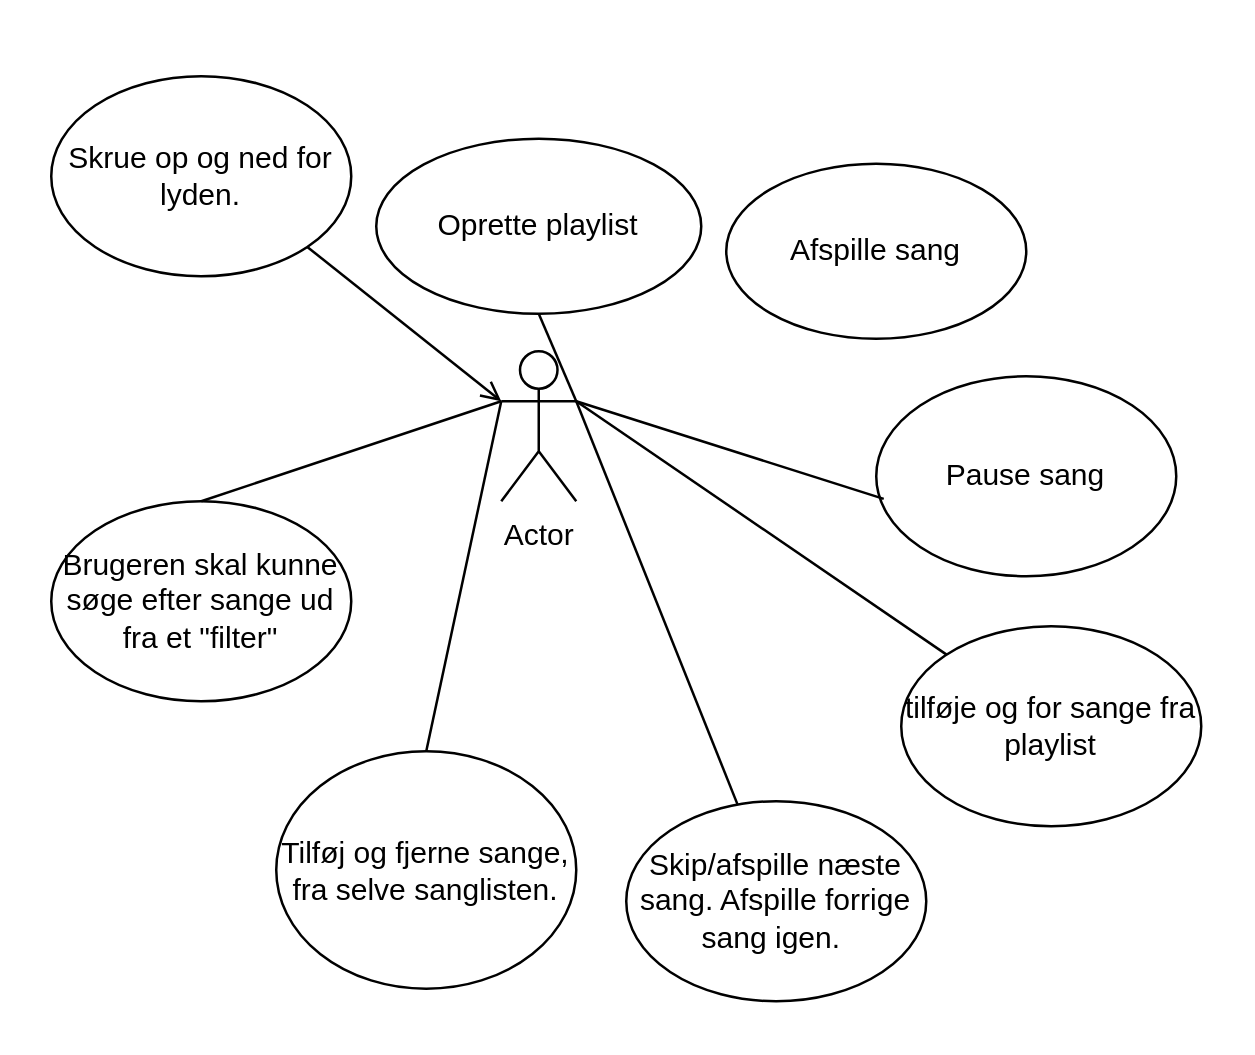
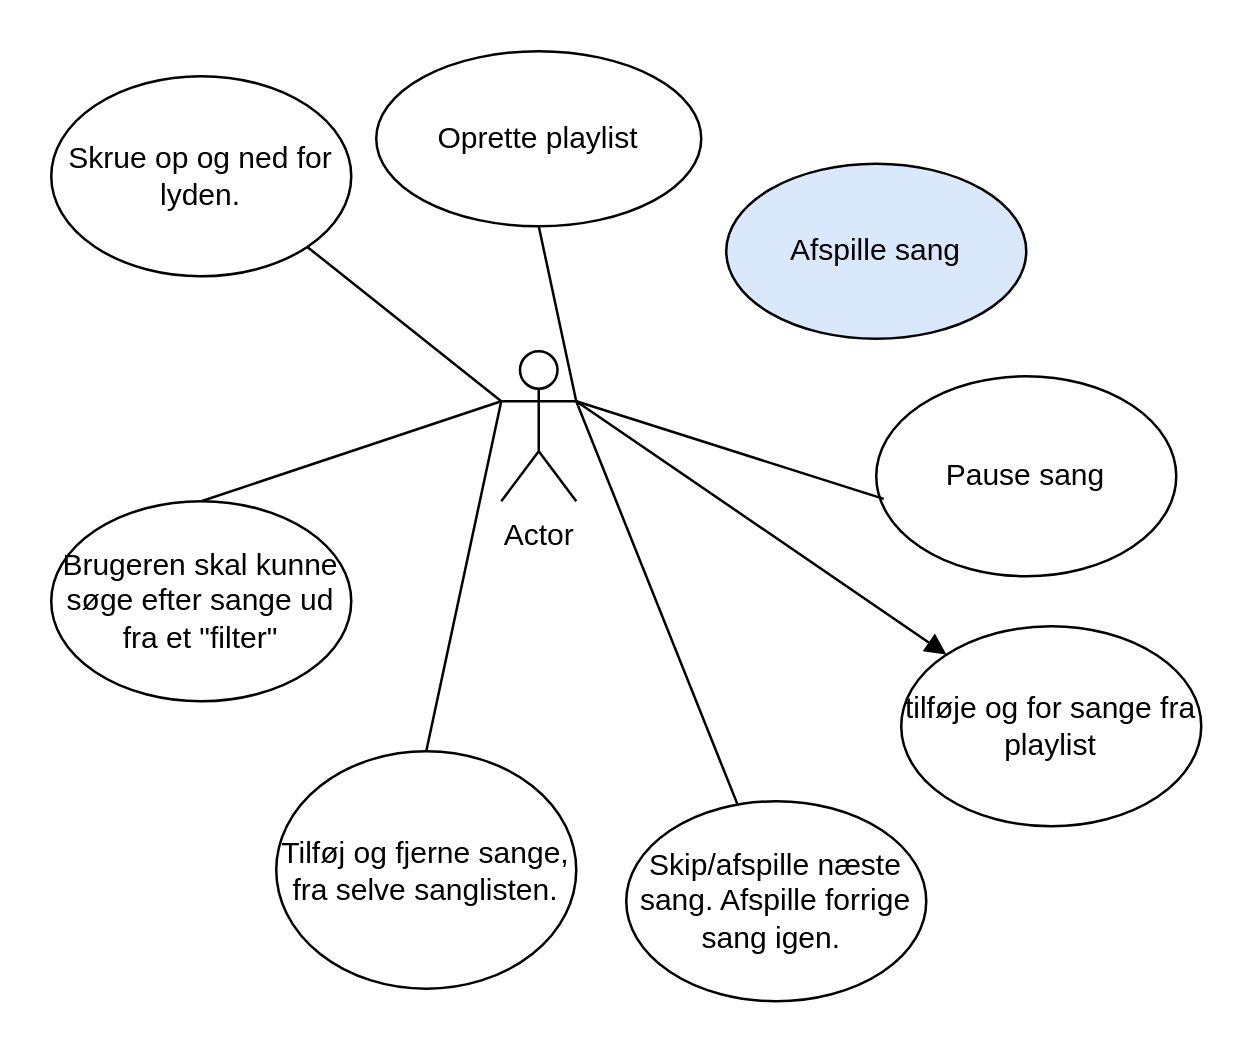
  <mxCell id="0" />
  <mxCell id="1" parent="0" />
  <mxCell id="2" value="Actor" style="shape=umlActor;verticalLabelPosition=bottom;verticalAlign=top;html=1;outlineConnect=0;" parent="1" vertex="1"><mxGeometry x="200" y="140" width="30" height="60" as="geometry" /></mxCell>
- <mxCell id="3" value="Oprette playlist&lt;br&gt;" style="ellipse;whiteSpace=wrap;html=1;" parent="1" vertex="1"><mxGeometry x="150" y="55" width="130" height="70" as="geometry" /></mxCell>
- <mxCell id="4" value="Afspille sang" style="ellipse;whiteSpace=wrap;html=1;" parent="1" vertex="1"><mxGeometry x="290" y="65" width="120" height="70" as="geometry" /></mxCell>
+ <mxCell id="3" value="Oprette playlist&lt;br&gt;" style="ellipse;whiteSpace=wrap;html=1;" parent="1" vertex="1"><mxGeometry x="150" y="20" width="130" height="70" as="geometry" /></mxCell>
+ <mxCell id="4" value="Afspille sang" style="ellipse;whiteSpace=wrap;html=1;fillColor=#dae8fc;" parent="1" vertex="1"><mxGeometry x="290" y="65" width="120" height="70" as="geometry" /></mxCell>
  <mxCell id="5" value="Pause sang" style="ellipse;whiteSpace=wrap;html=1;" parent="1" vertex="1"><mxGeometry x="350" y="150" width="120" height="80" as="geometry" /></mxCell>
  <mxCell id="6" value="tilføje og for sange fra playlist&lt;br&gt;" style="ellipse;whiteSpace=wrap;html=1;" parent="1" vertex="1"><mxGeometry x="360" y="250" width="120" height="80" as="geometry" /></mxCell>
  <mxCell id="7" value="Tilføj og fjerne sange, fra selve sanglisten." style="ellipse;whiteSpace=wrap;html=1;" parent="1" vertex="1"><mxGeometry x="110" y="300" width="120" height="95" as="geometry" /></mxCell>
  <mxCell id="8" value="Skip/afspille næste sang. Afspille forrige sang igen.&amp;nbsp;" style="ellipse;whiteSpace=wrap;html=1;" parent="1" vertex="1"><mxGeometry x="250" y="320" width="120" height="80" as="geometry" /></mxCell>
  <mxCell id="9" value="" style="endArrow=none;html=1;rounded=0;entryX=0.5;entryY=1;entryDx=0;entryDy=0;" parent="1" target="3" edge="1"><mxGeometry width="50" height="50" relative="1" as="geometry"><mxPoint x="230" y="160" as="sourcePoint" /><mxPoint x="115" y="160" as="targetPoint" /></mxGeometry></mxCell>
  <mxCell id="10" value="" style="endArrow=none;html=1;rounded=0;entryX=0.025;entryY=0.613;entryDx=0;entryDy=0;entryPerimeter=0;" parent="1" target="5" edge="1"><mxGeometry width="50" height="50" relative="1" as="geometry"><mxPoint x="230" y="160" as="sourcePoint" /><mxPoint x="410" y="250" as="targetPoint" /></mxGeometry></mxCell>
- <mxCell id="11" value="" style="endArrow=none;html=1;rounded=0;exitX=1;exitY=0.333;exitDx=0;exitDy=0;exitPerimeter=0;" parent="1" source="2" target="6" edge="1"><mxGeometry width="50" height="50" relative="1" as="geometry"><mxPoint x="360" y="300" as="sourcePoint" /><mxPoint x="410" y="250" as="targetPoint" /></mxGeometry></mxCell>
+ <mxCell id="11" value="" style="endArrow=block;html=1;rounded=0;exitX=1;exitY=0.333;exitDx=0;exitDy=0;exitPerimeter=0;" parent="1" source="2" target="6" edge="1"><mxGeometry width="50" height="50" relative="1" as="geometry"><mxPoint x="360" y="300" as="sourcePoint" /><mxPoint x="410" y="250" as="targetPoint" /></mxGeometry></mxCell>
  <mxCell id="12" value="" style="endArrow=none;html=1;rounded=0;" parent="1" target="8" edge="1"><mxGeometry width="50" height="50" relative="1" as="geometry"><mxPoint x="230" y="160" as="sourcePoint" /><mxPoint x="550" y="400" as="targetPoint" /></mxGeometry></mxCell>
  <mxCell id="13" value="Skrue op og ned for lyden." style="ellipse;whiteSpace=wrap;html=1;" vertex="1" parent="1"><mxGeometry x="20" y="30" width="120" height="80" as="geometry" /></mxCell>
  <mxCell id="14" value="Brugeren skal kunne søge efter sange ud fra et &quot;filter&quot;" style="ellipse;whiteSpace=wrap;html=1;" vertex="1" parent="1"><mxGeometry x="20" y="200" width="120" height="80" as="geometry" /></mxCell>
  <mxCell id="15" value="" style="endArrow=none;html=1;rounded=0;entryX=0;entryY=0.333;entryDx=0;entryDy=0;entryPerimeter=0;exitX=0.5;exitY=0;exitDx=0;exitDy=0;" edge="1" parent="1" source="14" target="2"><mxGeometry width="50" height="50" relative="1" as="geometry"><mxPoint x="140" y="240" as="sourcePoint" /><mxPoint x="190" y="190" as="targetPoint" /></mxGeometry></mxCell>
- <mxCell id="16" value="" style="endArrow=open;html=1;rounded=0;exitX=1;exitY=1;exitDx=0;exitDy=0;entryX=0;entryY=0.333;entryDx=0;entryDy=0;entryPerimeter=0;" edge="1" parent="1" source="13" target="2"><mxGeometry width="50" height="50" relative="1" as="geometry"><mxPoint x="360" y="320" as="sourcePoint" /><mxPoint x="160" y="160" as="targetPoint" /></mxGeometry></mxCell>
+ <mxCell id="16" value="" style="endArrow=none;html=1;rounded=0;exitX=1;exitY=1;exitDx=0;exitDy=0;entryX=0;entryY=0.333;entryDx=0;entryDy=0;entryPerimeter=0;" edge="1" parent="1" source="13" target="2"><mxGeometry width="50" height="50" relative="1" as="geometry"><mxPoint x="360" y="320" as="sourcePoint" /><mxPoint x="160" y="160" as="targetPoint" /></mxGeometry></mxCell>
  <mxCell id="17" value="" style="endArrow=none;html=1;rounded=0;exitX=0.5;exitY=0;exitDx=0;exitDy=0;" edge="1" parent="1" source="7"><mxGeometry width="50" height="50" relative="1" as="geometry"><mxPoint x="360" y="320" as="sourcePoint" /><mxPoint x="200" y="160" as="targetPoint" /></mxGeometry></mxCell>
